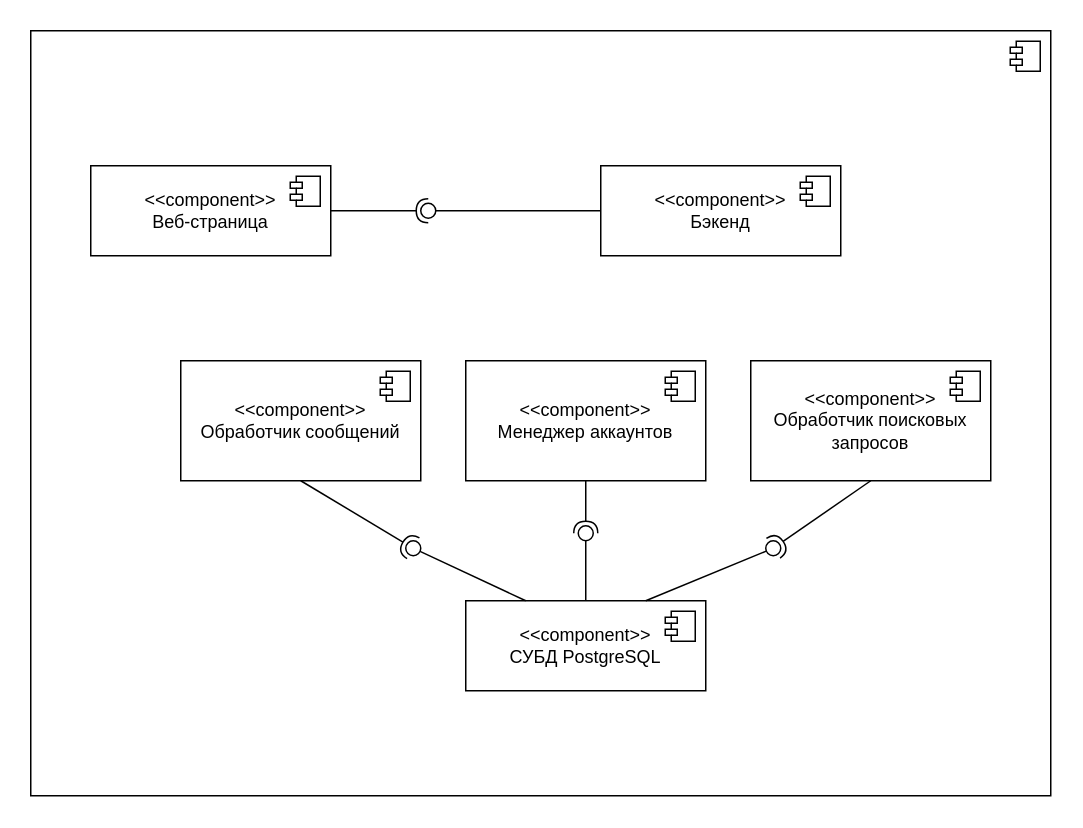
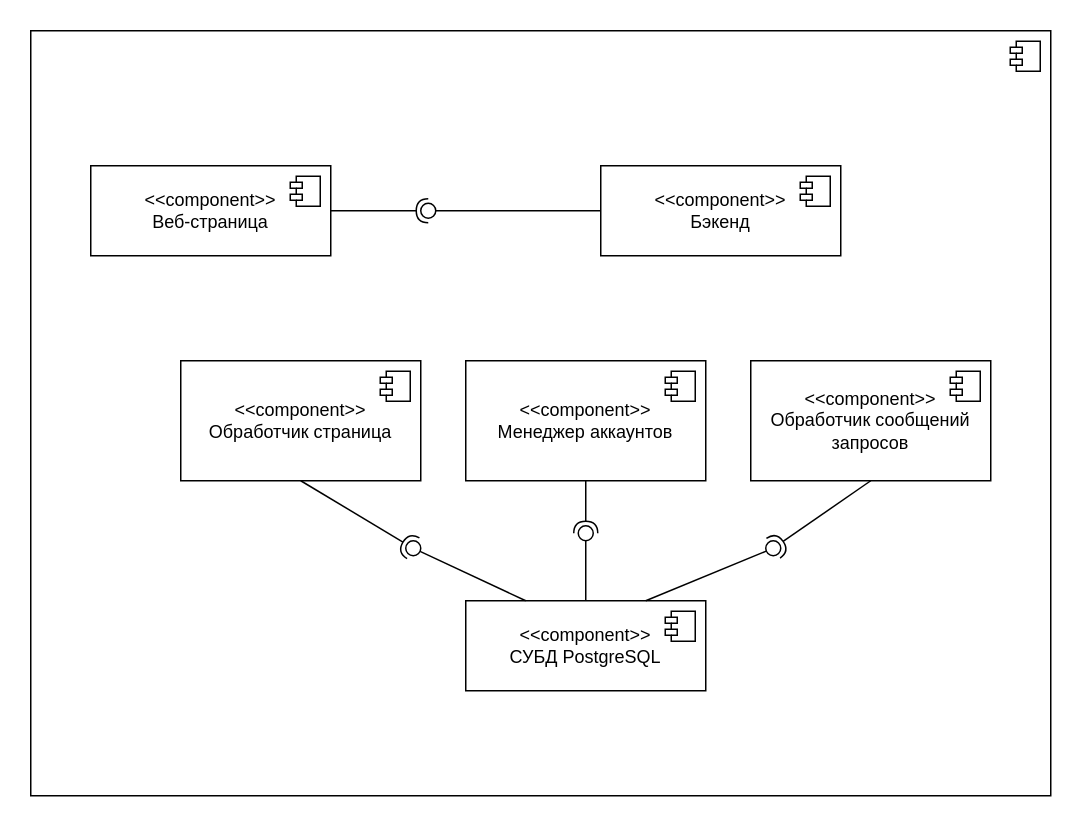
  <mxCell id="0" />
  <mxCell id="1" parent="0" />
  <mxCell id="2" value="" style="html=1;dropTarget=0;whiteSpace=wrap;" parent="1" vertex="1"><mxGeometry x="20" y="20" width="680" height="510" as="geometry" /></mxCell>
  <mxCell id="3" value="" style="shape=module;jettyWidth=8;jettyHeight=4;" parent="2" vertex="1"><mxGeometry x="1" width="20" height="20" relative="1" as="geometry"><mxPoint x="-27" y="7" as="offset" /></mxGeometry></mxCell>
  <mxCell id="4" value="&amp;lt;&amp;lt;component&amp;gt;&amp;gt;&lt;br&gt;Веб-страница" style="html=1;dropTarget=0;whiteSpace=wrap;" parent="1" vertex="1"><mxGeometry x="60" y="110" width="160" height="60" as="geometry" /></mxCell>
  <mxCell id="5" value="" style="shape=module;jettyWidth=8;jettyHeight=4;" parent="4" vertex="1"><mxGeometry x="1" width="20" height="20" relative="1" as="geometry"><mxPoint x="-27" y="7" as="offset" /></mxGeometry></mxCell>
  <mxCell id="6" value="&amp;lt;&amp;lt;component&amp;gt;&amp;gt;&lt;br&gt;Бэкенд" style="html=1;dropTarget=0;whiteSpace=wrap;" vertex="1" parent="1"><mxGeometry x="400" y="110" width="160" height="60" as="geometry" /></mxCell>
  <mxCell id="7" value="" style="shape=module;jettyWidth=8;jettyHeight=4;" vertex="1" parent="6"><mxGeometry x="1" width="20" height="20" relative="1" as="geometry"><mxPoint x="-27" y="7" as="offset" /></mxGeometry></mxCell>
  <mxCell id="8" value="&amp;lt;&amp;lt;component&amp;gt;&amp;gt;&lt;br&gt;СУБД PostgreSQL" style="html=1;dropTarget=0;whiteSpace=wrap;" parent="1" vertex="1"><mxGeometry x="310" y="400" width="160" height="60" as="geometry" /></mxCell>
  <mxCell id="9" value="" style="shape=module;jettyWidth=8;jettyHeight=4;" parent="8" vertex="1"><mxGeometry x="1" width="20" height="20" relative="1" as="geometry"><mxPoint x="-27" y="7" as="offset" /></mxGeometry></mxCell>
- <mxCell id="10" value="&amp;lt;&amp;lt;component&amp;gt;&amp;gt;&lt;br&gt;Обработчик поисковых запросов" style="html=1;dropTarget=0;whiteSpace=wrap;" vertex="1" parent="1"><mxGeometry x="500" y="240" width="160" height="80" as="geometry" /></mxCell>
+ <mxCell id="10" value="&amp;lt;&amp;lt;component&amp;gt;&amp;gt;&lt;br&gt;Обработчик сообщений запросов" style="html=1;dropTarget=0;whiteSpace=wrap;" vertex="1" parent="1"><mxGeometry x="500" y="240" width="160" height="80" as="geometry" /></mxCell>
  <mxCell id="11" value="" style="shape=module;jettyWidth=8;jettyHeight=4;" vertex="1" parent="10"><mxGeometry x="1" width="20" height="20" relative="1" as="geometry"><mxPoint x="-27" y="7" as="offset" /></mxGeometry></mxCell>
  <mxCell id="12" value="&amp;lt;&amp;lt;component&amp;gt;&amp;gt;&lt;br&gt;Менеджер аккаунтов" style="html=1;dropTarget=0;whiteSpace=wrap;" vertex="1" parent="1"><mxGeometry x="310" y="240" width="160" height="80" as="geometry" /></mxCell>
  <mxCell id="13" value="" style="shape=module;jettyWidth=8;jettyHeight=4;" vertex="1" parent="12"><mxGeometry x="1" width="20" height="20" relative="1" as="geometry"><mxPoint x="-27" y="7" as="offset" /></mxGeometry></mxCell>
- <mxCell id="14" value="&amp;lt;&amp;lt;component&amp;gt;&amp;gt;&lt;br&gt;Обработчик сообщений" style="html=1;dropTarget=0;whiteSpace=wrap;" vertex="1" parent="1"><mxGeometry x="120" y="240" width="160" height="80" as="geometry" /></mxCell>
+ <mxCell id="14" value="&amp;lt;&amp;lt;component&amp;gt;&amp;gt;&lt;br&gt;Обработчик страница" style="html=1;dropTarget=0;whiteSpace=wrap;" vertex="1" parent="1"><mxGeometry x="120" y="240" width="160" height="80" as="geometry" /></mxCell>
  <mxCell id="15" value="" style="shape=module;jettyWidth=8;jettyHeight=4;" vertex="1" parent="14"><mxGeometry x="1" width="20" height="20" relative="1" as="geometry"><mxPoint x="-27" y="7" as="offset" /></mxGeometry></mxCell>
  <mxCell id="16" value="" style="rounded=0;orthogonalLoop=1;jettySize=auto;html=1;endArrow=none;endFill=0;sketch=0;sourcePerimeterSpacing=0;targetPerimeterSpacing=0;exitX=0;exitY=0.5;exitDx=0;exitDy=0;" edge="1" target="18" parent="1" source="6"><mxGeometry relative="1" as="geometry"><mxPoint x="540" y="275" as="sourcePoint" /></mxGeometry></mxCell>
  <mxCell id="17" value="" style="rounded=0;orthogonalLoop=1;jettySize=auto;html=1;endArrow=halfCircle;endFill=0;entryX=0.5;entryY=0.5;endSize=6;strokeWidth=1;sketch=0;exitX=1;exitY=0.5;exitDx=0;exitDy=0;" edge="1" target="18" parent="1" source="4"><mxGeometry relative="1" as="geometry"><mxPoint x="580" y="275" as="sourcePoint" /></mxGeometry></mxCell>
  <mxCell id="18" value="" style="ellipse;whiteSpace=wrap;html=1;align=center;aspect=fixed;resizable=0;points=[];outlineConnect=0;sketch=0;" vertex="1" parent="1"><mxGeometry x="280" y="135" width="10" height="10" as="geometry" /></mxCell>
  <mxCell id="19" value="" style="rounded=0;orthogonalLoop=1;jettySize=auto;html=1;endArrow=none;endFill=0;sketch=0;sourcePerimeterSpacing=0;targetPerimeterSpacing=0;exitX=0.25;exitY=0;exitDx=0;exitDy=0;" edge="1" target="21" parent="1" source="8"><mxGeometry relative="1" as="geometry"><mxPoint x="410" y="275" as="sourcePoint" /></mxGeometry></mxCell>
  <mxCell id="20" value="" style="rounded=0;orthogonalLoop=1;jettySize=auto;html=1;endArrow=halfCircle;endFill=0;entryX=0.5;entryY=0.5;endSize=6;strokeWidth=1;sketch=0;exitX=0.5;exitY=1;exitDx=0;exitDy=0;" edge="1" target="21" parent="1" source="14"><mxGeometry relative="1" as="geometry"><mxPoint x="450" y="275" as="sourcePoint" /></mxGeometry></mxCell>
  <mxCell id="21" value="" style="ellipse;whiteSpace=wrap;html=1;align=center;aspect=fixed;resizable=0;points=[];outlineConnect=0;sketch=0;" vertex="1" parent="1"><mxGeometry x="270" y="360" width="10" height="10" as="geometry" /></mxCell>
  <mxCell id="22" value="" style="rounded=0;orthogonalLoop=1;jettySize=auto;html=1;endArrow=none;endFill=0;sketch=0;sourcePerimeterSpacing=0;targetPerimeterSpacing=0;exitX=0.75;exitY=0;exitDx=0;exitDy=0;" edge="1" target="24" parent="1" source="8"><mxGeometry relative="1" as="geometry"><mxPoint x="330" y="305" as="sourcePoint" /></mxGeometry></mxCell>
  <mxCell id="23" value="" style="rounded=0;orthogonalLoop=1;jettySize=auto;html=1;endArrow=halfCircle;endFill=0;entryX=0.5;entryY=0.5;endSize=6;strokeWidth=1;sketch=0;exitX=0.5;exitY=1;exitDx=0;exitDy=0;" edge="1" target="24" parent="1" source="10"><mxGeometry relative="1" as="geometry"><mxPoint x="370" y="305" as="sourcePoint" /></mxGeometry></mxCell>
  <mxCell id="24" value="" style="ellipse;whiteSpace=wrap;html=1;align=center;aspect=fixed;resizable=0;points=[];outlineConnect=0;sketch=0;" vertex="1" parent="1"><mxGeometry x="510" y="360" width="10" height="10" as="geometry" /></mxCell>
  <mxCell id="25" value="" style="rounded=0;orthogonalLoop=1;jettySize=auto;html=1;endArrow=none;endFill=0;sketch=0;sourcePerimeterSpacing=0;targetPerimeterSpacing=0;exitX=0.5;exitY=0;exitDx=0;exitDy=0;" edge="1" target="27" parent="1" source="8"><mxGeometry relative="1" as="geometry"><mxPoint x="400" y="450" as="sourcePoint" /></mxGeometry></mxCell>
  <mxCell id="26" value="" style="rounded=0;orthogonalLoop=1;jettySize=auto;html=1;endArrow=halfCircle;endFill=0;entryX=0.5;entryY=0.5;endSize=6;strokeWidth=1;sketch=0;exitX=0.5;exitY=1;exitDx=0;exitDy=0;" edge="1" target="27" parent="1" source="12"><mxGeometry relative="1" as="geometry"><mxPoint x="400" y="370" as="sourcePoint" /></mxGeometry></mxCell>
  <mxCell id="27" value="" style="ellipse;whiteSpace=wrap;html=1;align=center;aspect=fixed;resizable=0;points=[];outlineConnect=0;sketch=0;" vertex="1" parent="1"><mxGeometry x="385" y="350" width="10" height="10" as="geometry" /></mxCell>
